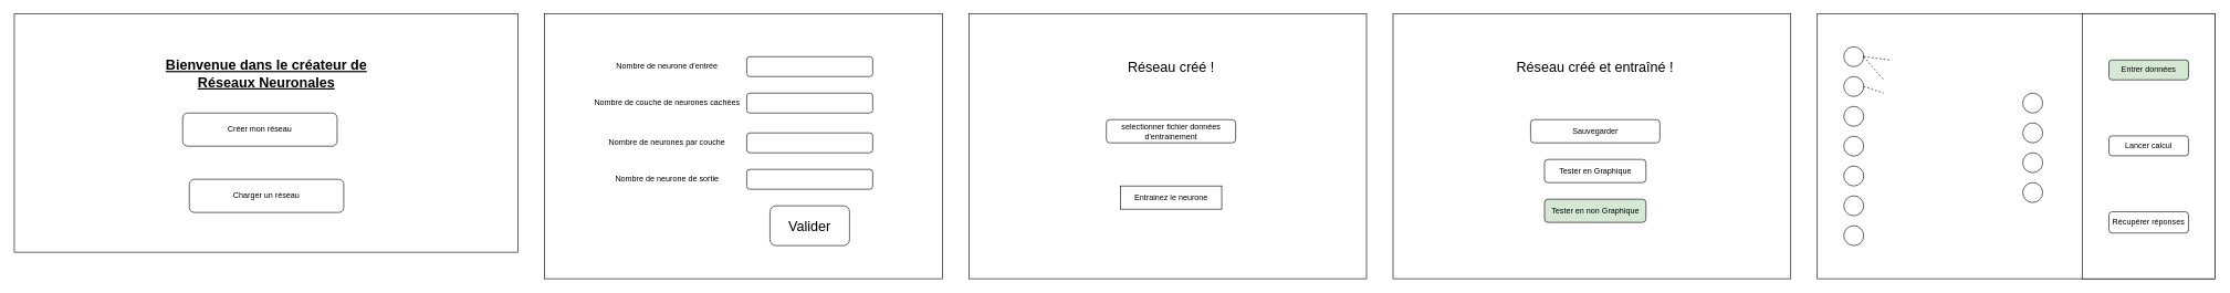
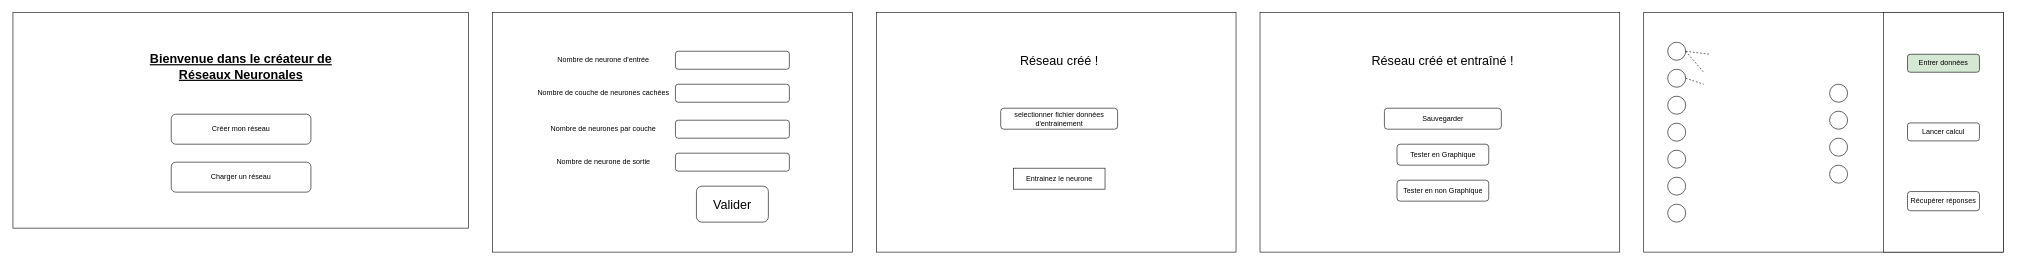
  <mxCell id="0" />
  <mxCell id="1" parent="0" />
  <mxCell id="2" value="" style="rounded=0;whiteSpace=wrap;html=1;" vertex="1" parent="1"><mxGeometry x="20" y="20" width="760" height="360" as="geometry" /></mxCell>
  <mxCell id="3" value="&lt;font style=&quot;font-size: 21px&quot;&gt;&lt;b&gt;&lt;u&gt;Bienvenue dans le créateur de Réseaux Neuronales&lt;/u&gt;&lt;/b&gt;&lt;/font&gt;" style="text;html=1;strokeColor=none;fillColor=none;align=center;verticalAlign=middle;whiteSpace=wrap;rounded=0;" vertex="1" parent="1"><mxGeometry x="208.5" y="100" width="383" height="20" as="geometry" /></mxCell>
- <mxCell id="4" value="Créer mon réseau" style="rounded=1;whiteSpace=wrap;html=1;" vertex="1" parent="1"><mxGeometry x="274" y="170" width="233" height="50" as="geometry" /></mxCell>
+ <mxCell id="4" value="Créer mon réseau" style="rounded=1;whiteSpace=wrap;html=1;" vertex="1" parent="1"><mxGeometry x="284" y="190" width="233" height="50" as="geometry" /></mxCell>
  <mxCell id="5" value="Charger un réseau" style="rounded=1;whiteSpace=wrap;html=1;" vertex="1" parent="1"><mxGeometry x="284" y="270" width="233" height="50" as="geometry" /></mxCell>
  <mxCell id="6" value="" style="rounded=0;whiteSpace=wrap;html=1;" vertex="1" parent="1"><mxGeometry x="820" y="20" width="600" height="400" as="geometry" /></mxCell>
  <mxCell id="7" value="" style="rounded=1;whiteSpace=wrap;html=1;" vertex="1" parent="1"><mxGeometry x="1125" y="85" width="190" height="30" as="geometry" /></mxCell>
  <mxCell id="8" value="Nombre de neurone d'entrée" style="text;html=1;strokeColor=none;fillColor=none;align=center;verticalAlign=middle;whiteSpace=wrap;rounded=0;" vertex="1" parent="1"><mxGeometry x="890" y="90" width="230" height="20" as="geometry" /></mxCell>
  <mxCell id="9" value="" style="rounded=1;whiteSpace=wrap;html=1;" vertex="1" parent="1"><mxGeometry x="1125" y="140" width="190" height="30" as="geometry" /></mxCell>
  <mxCell id="10" value="Nombre de couche de neurones cachées" style="text;html=1;strokeColor=none;fillColor=none;align=center;verticalAlign=middle;whiteSpace=wrap;rounded=0;" vertex="1" parent="1"><mxGeometry x="890" y="145" width="230" height="20" as="geometry" /></mxCell>
  <mxCell id="11" value="" style="rounded=1;whiteSpace=wrap;html=1;" vertex="1" parent="1"><mxGeometry x="1125" y="200" width="190" height="30" as="geometry" /></mxCell>
  <mxCell id="12" value="Nombre de neurones par couche" style="text;html=1;strokeColor=none;fillColor=none;align=center;verticalAlign=middle;whiteSpace=wrap;rounded=0;" vertex="1" parent="1"><mxGeometry x="890" y="205" width="230" height="20" as="geometry" /></mxCell>
  <mxCell id="13" value="&lt;font style=&quot;font-size: 21px&quot;&gt;Valider&lt;/font&gt;" style="rounded=1;whiteSpace=wrap;html=1;" vertex="1" parent="1"><mxGeometry x="1160" y="310" width="120" height="60" as="geometry" /></mxCell>
  <mxCell id="14" value="" style="rounded=1;whiteSpace=wrap;html=1;" vertex="1" parent="1"><mxGeometry x="1125" y="255" width="190" height="30" as="geometry" /></mxCell>
  <mxCell id="15" value="Nombre de neurone de sortie" style="text;html=1;strokeColor=none;fillColor=none;align=center;verticalAlign=middle;whiteSpace=wrap;rounded=0;" vertex="1" parent="1"><mxGeometry x="890" y="260" width="230" height="20" as="geometry" /></mxCell>
  <mxCell id="16" value="" style="rounded=0;whiteSpace=wrap;html=1;" vertex="1" parent="1"><mxGeometry x="1460" y="20" width="600" height="400" as="geometry" /></mxCell>
  <mxCell id="17" value="&lt;font style=&quot;font-size: 21px&quot;&gt;Réseau créé !&lt;/font&gt;" style="text;html=1;strokeColor=none;fillColor=none;align=center;verticalAlign=middle;whiteSpace=wrap;rounded=0;" vertex="1" parent="1"><mxGeometry x="1662.5" y="90" width="205" height="20" as="geometry" /></mxCell>
  <mxCell id="18" value="selectionner fichier données d'entrainement" style="rounded=1;whiteSpace=wrap;html=1;" vertex="1" parent="1"><mxGeometry x="1667.5" y="180" width="195" height="35" as="geometry" /></mxCell>
  <mxCell id="19" value="Entrainez le neurone" style="whiteSpace=wrap;html=1;rounded=0;" vertex="1" parent="1"><mxGeometry x="1688.5" y="280" width="153" height="35" as="geometry" /></mxCell>
  <mxCell id="20" value="" style="rounded=0;whiteSpace=wrap;html=1;" vertex="1" parent="1"><mxGeometry x="2100" y="20" width="600" height="400" as="geometry" /></mxCell>
  <mxCell id="21" value="&lt;font style=&quot;font-size: 21px&quot;&gt;Réseau créé et entraîné !&lt;/font&gt;" style="text;html=1;strokeColor=none;fillColor=none;align=center;verticalAlign=middle;whiteSpace=wrap;rounded=0;" vertex="1" parent="1"><mxGeometry x="2266" y="90" width="278" height="20" as="geometry" /></mxCell>
  <mxCell id="22" value="Sauvegarder" style="rounded=1;whiteSpace=wrap;html=1;" vertex="1" parent="1"><mxGeometry x="2307.5" y="180" width="195" height="35" as="geometry" /></mxCell>
  <mxCell id="23" value="Tester en Graphique" style="rounded=1;whiteSpace=wrap;html=1;" vertex="1" parent="1"><mxGeometry x="2328.5" y="240" width="153" height="35" as="geometry" /></mxCell>
- <mxCell id="24" value="Tester en non Graphique" style="rounded=1;whiteSpace=wrap;html=1;fillColor=#d5e8d4;" vertex="1" parent="1"><mxGeometry x="2328.5" y="300" width="153" height="35" as="geometry" /></mxCell>
+ <mxCell id="24" value="Tester en non Graphique" style="rounded=1;whiteSpace=wrap;html=1;" vertex="1" parent="1"><mxGeometry x="2328.5" y="300" width="153" height="35" as="geometry" /></mxCell>
  <mxCell id="25" value="" style="rounded=0;whiteSpace=wrap;html=1;" vertex="1" parent="1"><mxGeometry x="2740" y="20" width="600" height="400" as="geometry" /></mxCell>
  <mxCell id="26" value="" style="rounded=0;whiteSpace=wrap;html=1;" vertex="1" parent="1"><mxGeometry x="3140" y="20" width="200" height="400" as="geometry" /></mxCell>
  <mxCell id="27" value="" style="ellipse;whiteSpace=wrap;html=1;aspect=fixed;" vertex="1" parent="1"><mxGeometry x="2780" y="70" width="30" height="30" as="geometry" /></mxCell>
  <mxCell id="28" value="" style="ellipse;whiteSpace=wrap;html=1;aspect=fixed;" vertex="1" parent="1"><mxGeometry x="2780" y="115" width="30" height="30" as="geometry" /></mxCell>
  <mxCell id="29" value="" style="ellipse;whiteSpace=wrap;html=1;aspect=fixed;" vertex="1" parent="1"><mxGeometry x="2780" y="160" width="30" height="30" as="geometry" /></mxCell>
  <mxCell id="30" value="" style="ellipse;whiteSpace=wrap;html=1;aspect=fixed;" vertex="1" parent="1"><mxGeometry x="2780" y="205" width="30" height="30" as="geometry" /></mxCell>
  <mxCell id="31" value="" style="ellipse;whiteSpace=wrap;html=1;aspect=fixed;" vertex="1" parent="1"><mxGeometry x="2780" y="250" width="30" height="30" as="geometry" /></mxCell>
  <mxCell id="32" value="" style="ellipse;whiteSpace=wrap;html=1;aspect=fixed;" vertex="1" parent="1"><mxGeometry x="2780" y="295" width="30" height="30" as="geometry" /></mxCell>
  <mxCell id="33" value="" style="ellipse;whiteSpace=wrap;html=1;aspect=fixed;" vertex="1" parent="1"><mxGeometry x="2780" y="340" width="30" height="30" as="geometry" /></mxCell>
  <mxCell id="34" value="" style="ellipse;whiteSpace=wrap;html=1;aspect=fixed;" vertex="1" parent="1"><mxGeometry x="3050" y="140" width="30" height="30" as="geometry" /></mxCell>
  <mxCell id="35" value="" style="ellipse;whiteSpace=wrap;html=1;aspect=fixed;" vertex="1" parent="1"><mxGeometry x="3050" y="185" width="30" height="30" as="geometry" /></mxCell>
  <mxCell id="36" value="" style="ellipse;whiteSpace=wrap;html=1;aspect=fixed;" vertex="1" parent="1"><mxGeometry x="3050" y="230" width="30" height="30" as="geometry" /></mxCell>
  <mxCell id="37" value="" style="ellipse;whiteSpace=wrap;html=1;aspect=fixed;" vertex="1" parent="1"><mxGeometry x="3050" y="275" width="30" height="30" as="geometry" /></mxCell>
  <mxCell id="38" value="" style="endArrow=none;dashed=1;html=1;exitX=1;exitY=0.5;exitDx=0;exitDy=0;" edge="1" parent="1" source="27"><mxGeometry width="50" height="50" relative="1" as="geometry"><mxPoint x="2880" y="130" as="sourcePoint" /><mxPoint x="2840" y="120" as="targetPoint" /></mxGeometry></mxCell>
  <mxCell id="39" value="" style="endArrow=none;dashed=1;html=1;exitX=1;exitY=0.5;exitDx=0;exitDy=0;" edge="1" parent="1" source="27"><mxGeometry width="50" height="50" relative="1" as="geometry"><mxPoint x="2820" y="95" as="sourcePoint" /><mxPoint x="2850" y="90" as="targetPoint" /></mxGeometry></mxCell>
  <mxCell id="40" value="" style="endArrow=none;dashed=1;html=1;exitX=1;exitY=0.5;exitDx=0;exitDy=0;" edge="1" parent="1" source="28"><mxGeometry width="50" height="50" relative="1" as="geometry"><mxPoint x="2820" y="95" as="sourcePoint" /><mxPoint x="2840" y="140" as="targetPoint" /></mxGeometry></mxCell>
  <mxCell id="41" value="Entrer données" style="rounded=1;whiteSpace=wrap;html=1;fillColor=#d5e8d4;" vertex="1" parent="1"><mxGeometry x="3180" y="90" width="120" height="30" as="geometry" /></mxCell>
  <mxCell id="42" value="Lancer calcul" style="rounded=1;whiteSpace=wrap;html=1;" vertex="1" parent="1"><mxGeometry x="3180" y="204.5" width="120" height="30" as="geometry" /></mxCell>
  <mxCell id="43" value="Récupérer réponses" style="rounded=1;whiteSpace=wrap;html=1;" vertex="1" parent="1"><mxGeometry x="3180" y="319" width="120" height="32" as="geometry" /></mxCell>
